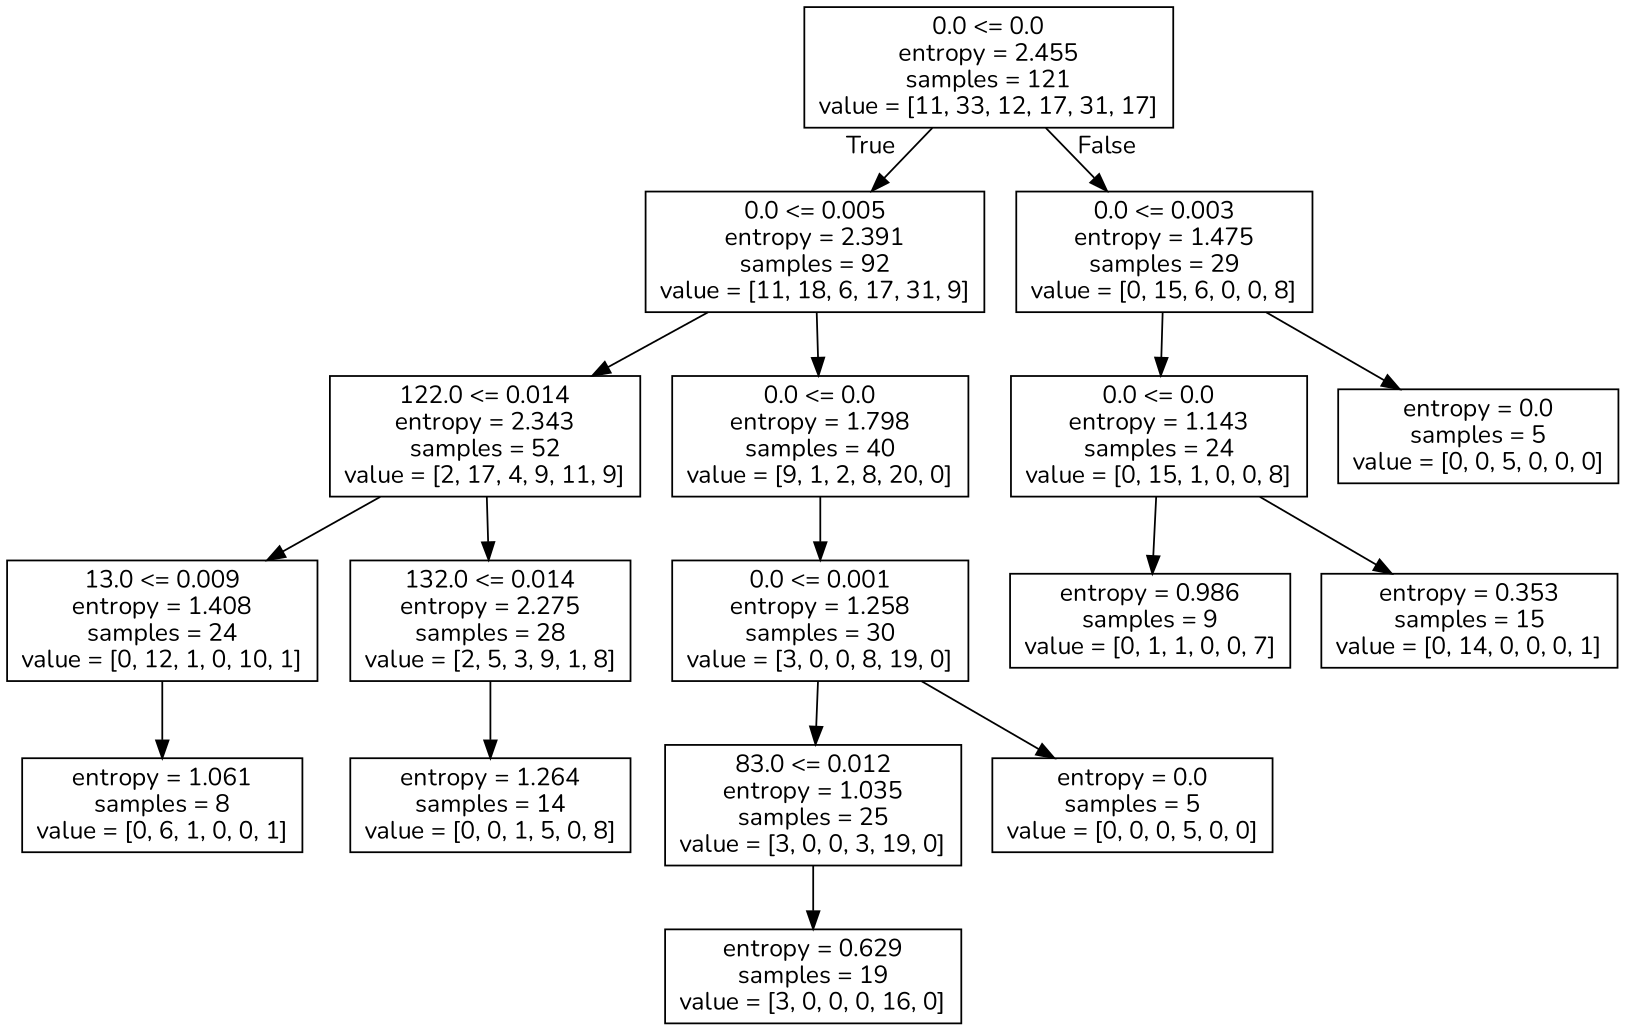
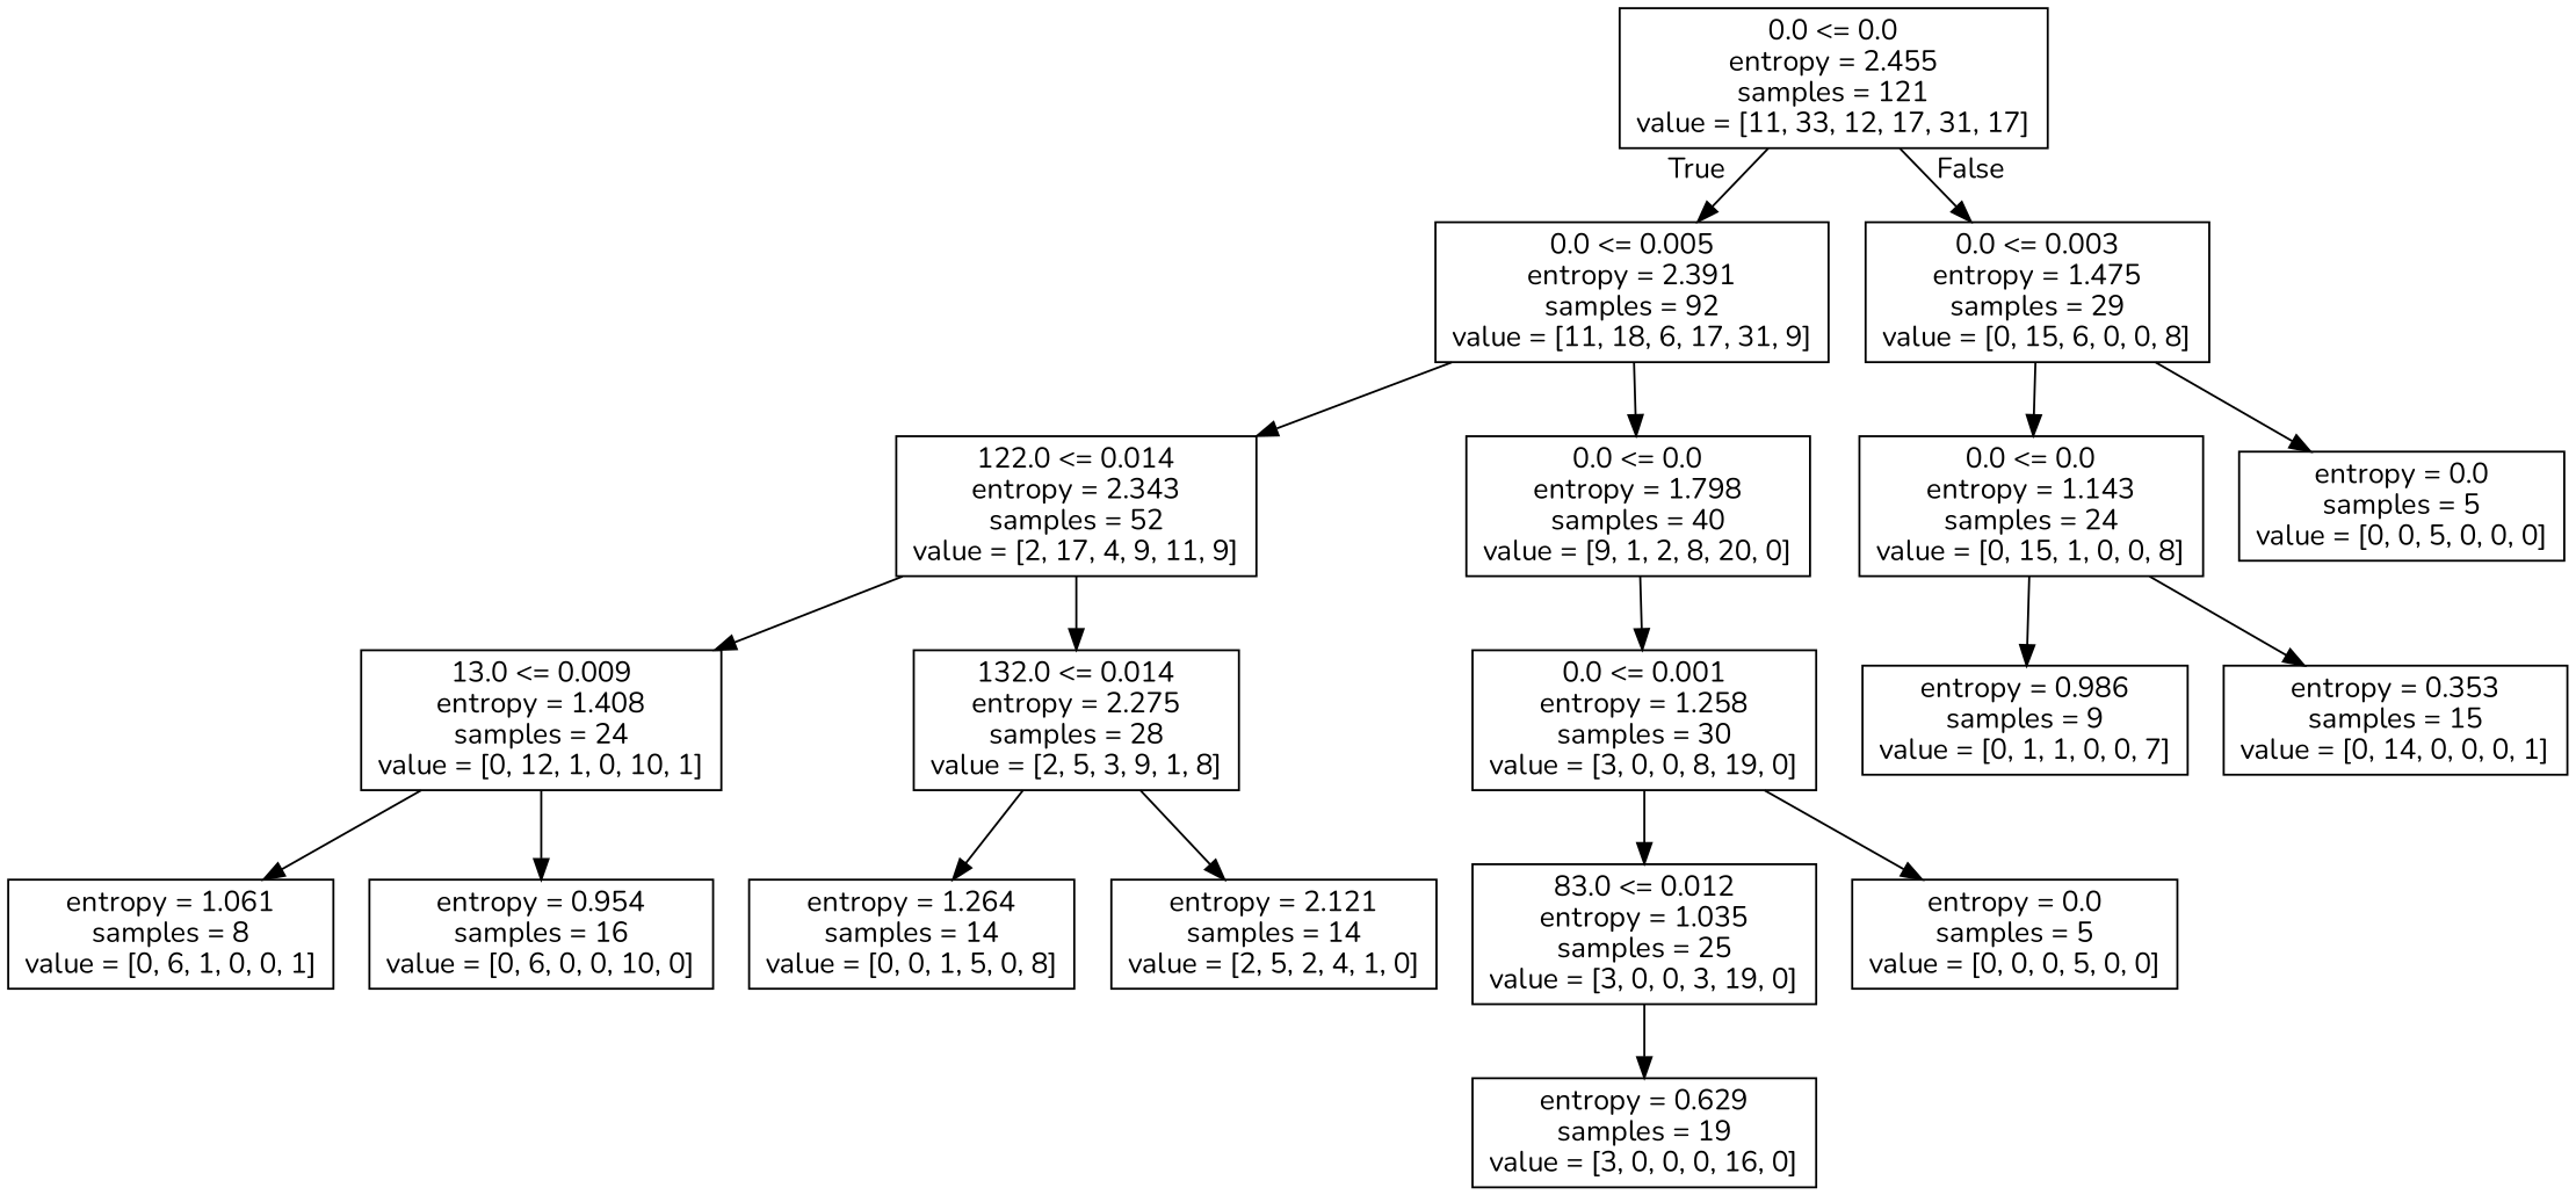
  digraph {
    fontname=Nunito
    node [fontname=Nunito shape=box]
    edge [fontname=Nunito]
    n1 [label="0.0 <= 0.0\nentropy = 2.455\nsamples = 121\nvalue = [11, 33, 12, 17, 31, 17]"]
    n2 [label="0.0 <= 0.005\nentropy = 2.391\nsamples = 92\nvalue = [11, 18, 6, 17, 31, 9]"]
    n3 [label="0.0 <= 0.003\nentropy = 1.475\nsamples = 29\nvalue = [0, 15, 6, 0, 0, 8]"]
    n4 [label="122.0 <= 0.014\nentropy = 2.343\nsamples = 52\nvalue = [2, 17, 4, 9, 11, 9]"]
    n5 [label="0.0 <= 0.0\nentropy = 1.798\nsamples = 40\nvalue = [9, 1, 2, 8, 20, 0]"]
    n6 [label="0.0 <= 0.0\nentropy = 1.143\nsamples = 24\nvalue = [0, 15, 1, 0, 0, 8]"]
    n7 [label="entropy = 0.0\nsamples = 5\nvalue = [0, 0, 5, 0, 0, 0]"]
    n8 [label="13.0 <= 0.009\nentropy = 1.408\nsamples = 24\nvalue = [0, 12, 1, 0, 10, 1]"]
    n9 [label="132.0 <= 0.014\nentropy = 2.275\nsamples = 28\nvalue = [2, 5, 3, 9, 1, 8]"]
    n10 [label="0.0 <= 0.001\nentropy = 1.258\nsamples = 30\nvalue = [3, 0, 0, 8, 19, 0]"]
    n11 [label="entropy = 1.061\nsamples = 8\nvalue = [0, 6, 1, 0, 0, 1]"]
+   n12 [label="entropy = 0.954\nsamples = 16\nvalue = [0, 6, 0, 0, 10, 0]"]
    n13 [label="entropy = 1.264\nsamples = 14\nvalue = [0, 0, 1, 5, 0, 8]"]
+   n14 [label="entropy = 2.121\nsamples = 14\nvalue = [2, 5, 2, 4, 1, 0]"]
    n15 [label="83.0 <= 0.012\nentropy = 1.035\nsamples = 25\nvalue = [3, 0, 0, 3, 19, 0]"]
    n16 [label="entropy = 0.0\nsamples = 5\nvalue = [0, 0, 0, 5, 0, 0]"]
    n17 [label="entropy = 0.629\nsamples = 19\nvalue = [3, 0, 0, 0, 16, 0]"]
    n18 [label="entropy = 0.986\nsamples = 9\nvalue = [0, 1, 1, 0, 0, 7]"]
    n19 [label="entropy = 0.353\nsamples = 15\nvalue = [0, 14, 0, 0, 0, 1]"]
    n1 -> n2 [headlabel=True labelangle=45 labeldistance=2.5]
    n1 -> n3 [headlabel=False labelangle=-45 labeldistance=2.5]
    n2 -> n4
    n2 -> n5
    n3 -> n6
    n3 -> n7
    n4 -> n8
    n4 -> n9
    n5 -> n10
    n6 -> n18
    n6 -> n19
    n8 -> n11
+   n8 -> n12
    n9 -> n13
+   n9 -> n14
    n10 -> n15
    n10 -> n16
    n15 -> n17
  }
